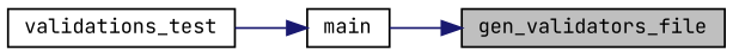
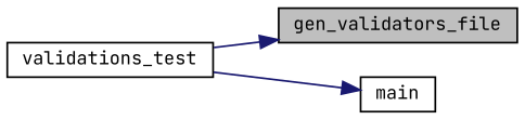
  digraph {
    fontname="JetBrains Mono"
    rankdir=RL
    node [color=black fillcolor=white fontname="JetBrains Mono" fontsize=10 shape=record style=filled]
    edge [color=midnightblue dir=back fontname="JetBrains Mono" fontsize=10 labelfontname=Helvetica labelfontsize=10 style=solid]
    n1 [fillcolor=grey75 fontcolor=black height=0.2 label=gen_validators_file width=0.4]
    n2 [height=0.2 label=validations_test width=0.4]
    n3 [height=0.2 label=main width=0.4]
-   n1 -> n3
+   n1 -> n2
    n3 -> n2
  }
